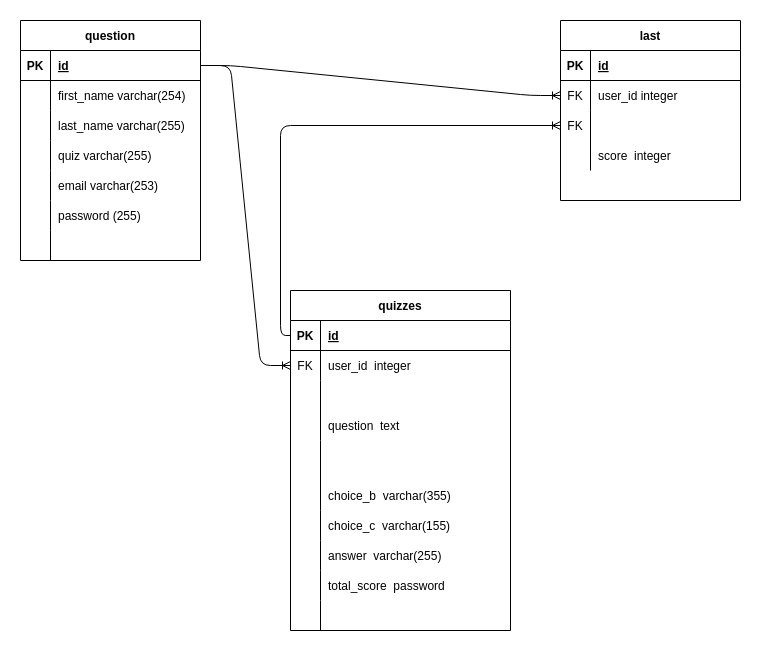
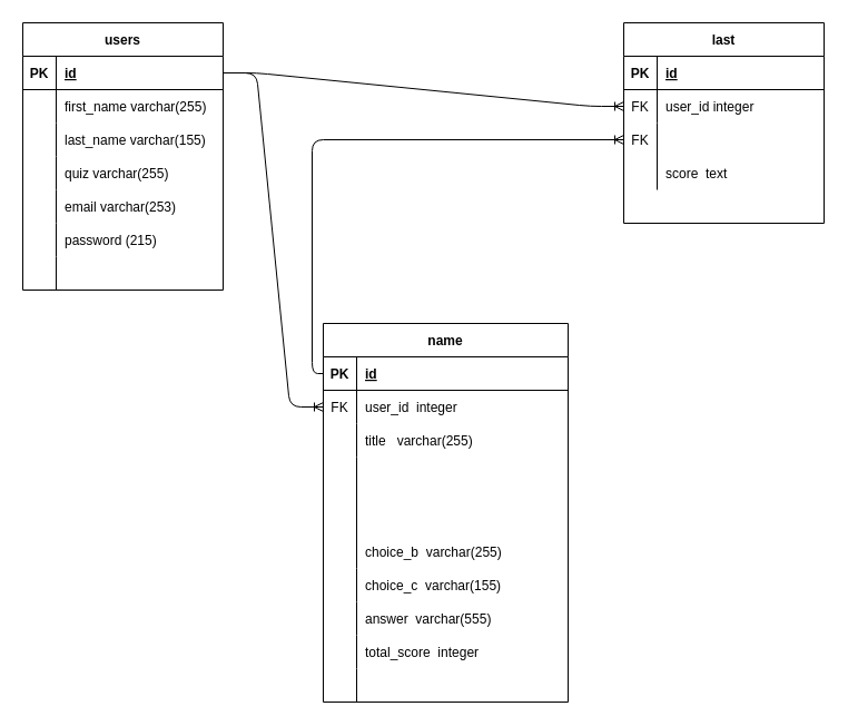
  <mxCell id="0" />
  <mxCell id="1" parent="0" />
- <mxCell id="2" value="question" style="shape=table;startSize=30;container=1;collapsible=1;childLayout=tableLayout;fixedRows=1;rowLines=0;fontStyle=1;align=center;resizeLast=1;" vertex="1" parent="1"><mxGeometry x="20" y="20" width="180" height="240" as="geometry" /></mxCell>
+ <mxCell id="2" value="users" style="shape=table;startSize=30;container=1;collapsible=1;childLayout=tableLayout;fixedRows=1;rowLines=0;fontStyle=1;align=center;resizeLast=1;" vertex="1" parent="1"><mxGeometry x="20" y="20" width="180" height="240" as="geometry" /></mxCell>
  <mxCell id="3" value="" style="shape=partialRectangle;collapsible=0;dropTarget=0;pointerEvents=0;fillColor=none;top=0;left=0;bottom=1;right=0;points=[[0,0.5],[1,0.5]];portConstraint=eastwest;" vertex="1" parent="2"><mxGeometry y="30" width="180" height="30" as="geometry" /></mxCell>
  <mxCell id="4" value="PK" style="shape=partialRectangle;connectable=0;fillColor=none;top=0;left=0;bottom=0;right=0;fontStyle=1;overflow=hidden;" vertex="1" parent="3"><mxGeometry width="30" height="30" as="geometry" /></mxCell>
  <mxCell id="5" value="id" style="shape=partialRectangle;connectable=0;fillColor=none;top=0;left=0;bottom=0;right=0;align=left;spacingLeft=6;fontStyle=5;overflow=hidden;" vertex="1" parent="3"><mxGeometry x="30" width="150" height="30" as="geometry" /></mxCell>
  <mxCell id="6" value="" style="shape=partialRectangle;collapsible=0;dropTarget=0;pointerEvents=0;fillColor=none;top=0;left=0;bottom=0;right=0;points=[[0,0.5],[1,0.5]];portConstraint=eastwest;" vertex="1" parent="2"><mxGeometry y="60" width="180" height="30" as="geometry" /></mxCell>
  <mxCell id="7" value="" style="shape=partialRectangle;connectable=0;fillColor=none;top=0;left=0;bottom=0;right=0;editable=1;overflow=hidden;" vertex="1" parent="6"><mxGeometry width="30" height="30" as="geometry" /></mxCell>
- <mxCell id="8" value="first_name varchar(254)" style="shape=partialRectangle;connectable=0;fillColor=none;top=0;left=0;bottom=0;right=0;align=left;spacingLeft=6;overflow=hidden;" vertex="1" parent="6"><mxGeometry x="30" width="150" height="30" as="geometry" /></mxCell>
+ <mxCell id="8" value="first_name varchar(255)" style="shape=partialRectangle;connectable=0;fillColor=none;top=0;left=0;bottom=0;right=0;align=left;spacingLeft=6;overflow=hidden;" vertex="1" parent="6"><mxGeometry x="30" width="150" height="30" as="geometry" /></mxCell>
  <mxCell id="9" value="" style="shape=partialRectangle;collapsible=0;dropTarget=0;pointerEvents=0;fillColor=none;top=0;left=0;bottom=0;right=0;points=[[0,0.5],[1,0.5]];portConstraint=eastwest;" vertex="1" parent="2"><mxGeometry y="90" width="180" height="30" as="geometry" /></mxCell>
  <mxCell id="10" value="" style="shape=partialRectangle;connectable=0;fillColor=none;top=0;left=0;bottom=0;right=0;editable=1;overflow=hidden;" vertex="1" parent="9"><mxGeometry width="30" height="30" as="geometry" /></mxCell>
- <mxCell id="11" value="last_name varchar(255)" style="shape=partialRectangle;connectable=0;fillColor=none;top=0;left=0;bottom=0;right=0;align=left;spacingLeft=6;overflow=hidden;" vertex="1" parent="9"><mxGeometry x="30" width="150" height="30" as="geometry" /></mxCell>
+ <mxCell id="11" value="last_name varchar(155)" style="shape=partialRectangle;connectable=0;fillColor=none;top=0;left=0;bottom=0;right=0;align=left;spacingLeft=6;overflow=hidden;" vertex="1" parent="9"><mxGeometry x="30" width="150" height="30" as="geometry" /></mxCell>
  <mxCell id="12" value="" style="shape=partialRectangle;collapsible=0;dropTarget=0;pointerEvents=0;fillColor=none;top=0;left=0;bottom=0;right=0;points=[[0,0.5],[1,0.5]];portConstraint=eastwest;" vertex="1" parent="2"><mxGeometry y="120" width="180" height="30" as="geometry" /></mxCell>
  <mxCell id="13" value="" style="shape=partialRectangle;connectable=0;fillColor=none;top=0;left=0;bottom=0;right=0;editable=1;overflow=hidden;" vertex="1" parent="12"><mxGeometry width="30" height="30" as="geometry" /></mxCell>
  <mxCell id="14" value="quiz varchar(255)" style="shape=partialRectangle;connectable=0;fillColor=none;top=0;left=0;bottom=0;right=0;align=left;spacingLeft=6;overflow=hidden;" vertex="1" parent="12"><mxGeometry x="30" width="150" height="30" as="geometry" /></mxCell>
  <mxCell id="15" value="" style="shape=partialRectangle;collapsible=0;dropTarget=0;pointerEvents=0;fillColor=none;top=0;left=0;bottom=0;right=0;points=[[0,0.5],[1,0.5]];portConstraint=eastwest;" vertex="1" parent="2"><mxGeometry y="150" width="180" height="30" as="geometry" /></mxCell>
  <mxCell id="16" value="" style="shape=partialRectangle;connectable=0;fillColor=none;top=0;left=0;bottom=0;right=0;editable=1;overflow=hidden;" vertex="1" parent="15"><mxGeometry width="30" height="30" as="geometry" /></mxCell>
  <mxCell id="17" value="email varchar(253)" style="shape=partialRectangle;connectable=0;fillColor=none;top=0;left=0;bottom=0;right=0;align=left;spacingLeft=6;overflow=hidden;" vertex="1" parent="15"><mxGeometry x="30" width="150" height="30" as="geometry" /></mxCell>
  <mxCell id="18" value="" style="shape=partialRectangle;collapsible=0;dropTarget=0;pointerEvents=0;fillColor=none;top=0;left=0;bottom=0;right=0;points=[[0,0.5],[1,0.5]];portConstraint=eastwest;" vertex="1" parent="2"><mxGeometry y="180" width="180" height="30" as="geometry" /></mxCell>
  <mxCell id="19" value="" style="shape=partialRectangle;connectable=0;fillColor=none;top=0;left=0;bottom=0;right=0;editable=1;overflow=hidden;" vertex="1" parent="18"><mxGeometry width="30" height="30" as="geometry" /></mxCell>
- <mxCell id="20" value="password (255)" style="shape=partialRectangle;connectable=0;fillColor=none;top=0;left=0;bottom=0;right=0;align=left;spacingLeft=6;overflow=hidden;" vertex="1" parent="18"><mxGeometry x="30" width="150" height="30" as="geometry" /></mxCell>
+ <mxCell id="20" value="password (215)" style="shape=partialRectangle;connectable=0;fillColor=none;top=0;left=0;bottom=0;right=0;align=left;spacingLeft=6;overflow=hidden;" vertex="1" parent="18"><mxGeometry x="30" width="150" height="30" as="geometry" /></mxCell>
  <mxCell id="21" value="" style="shape=partialRectangle;collapsible=0;dropTarget=0;pointerEvents=0;fillColor=none;top=0;left=0;bottom=0;right=0;points=[[0,0.5],[1,0.5]];portConstraint=eastwest;" vertex="1" parent="2"><mxGeometry y="210" width="180" height="30" as="geometry" /></mxCell>
  <mxCell id="22" value="" style="shape=partialRectangle;connectable=0;fillColor=none;top=0;left=0;bottom=0;right=0;editable=1;overflow=hidden;" vertex="1" parent="21"><mxGeometry width="30" height="30" as="geometry" /></mxCell>
  <mxCell id="23" value="" style="shape=partialRectangle;connectable=0;fillColor=none;top=0;left=0;bottom=0;right=0;align=left;spacingLeft=6;overflow=hidden;" vertex="1" parent="21"><mxGeometry x="30" width="150" height="30" as="geometry" /></mxCell>
- <mxCell id="24" value="quizzes" style="shape=table;startSize=30;container=1;collapsible=1;childLayout=tableLayout;fixedRows=1;rowLines=0;fontStyle=1;align=center;resizeLast=1;" vertex="1" parent="1"><mxGeometry x="290" y="290" width="220" height="340" as="geometry" /></mxCell>
+ <mxCell id="24" value="name" style="shape=table;startSize=30;container=1;collapsible=1;childLayout=tableLayout;fixedRows=1;rowLines=0;fontStyle=1;align=center;resizeLast=1;" vertex="1" parent="1"><mxGeometry x="290" y="290" width="220" height="340" as="geometry" /></mxCell>
  <mxCell id="25" value="" style="shape=partialRectangle;collapsible=0;dropTarget=0;pointerEvents=0;fillColor=none;top=0;left=0;bottom=1;right=0;points=[[0,0.5],[1,0.5]];portConstraint=eastwest;" vertex="1" parent="24"><mxGeometry y="30" width="220" height="30" as="geometry" /></mxCell>
  <mxCell id="26" value="PK" style="shape=partialRectangle;connectable=0;fillColor=none;top=0;left=0;bottom=0;right=0;fontStyle=1;overflow=hidden;" vertex="1" parent="25"><mxGeometry width="30" height="30" as="geometry" /></mxCell>
  <mxCell id="27" value="id" style="shape=partialRectangle;connectable=0;fillColor=none;top=0;left=0;bottom=0;right=0;align=left;spacingLeft=6;fontStyle=5;overflow=hidden;" vertex="1" parent="25"><mxGeometry x="30" width="190" height="30" as="geometry" /></mxCell>
  <mxCell id="28" value="" style="shape=partialRectangle;collapsible=0;dropTarget=0;pointerEvents=0;fillColor=none;top=0;left=0;bottom=0;right=0;points=[[0,0.5],[1,0.5]];portConstraint=eastwest;" vertex="1" parent="24"><mxGeometry y="60" width="220" height="30" as="geometry" /></mxCell>
  <mxCell id="29" value="FK" style="shape=partialRectangle;connectable=0;fillColor=none;top=0;left=0;bottom=0;right=0;editable=1;overflow=hidden;" vertex="1" parent="28"><mxGeometry width="30" height="30" as="geometry" /></mxCell>
  <mxCell id="30" value="user_id  integer" style="shape=partialRectangle;connectable=0;fillColor=none;top=0;left=0;bottom=0;right=0;align=left;spacingLeft=6;overflow=hidden;" vertex="1" parent="28"><mxGeometry x="30" width="190" height="30" as="geometry" /></mxCell>
  <mxCell id="31" value="" style="shape=partialRectangle;collapsible=0;dropTarget=0;pointerEvents=0;fillColor=none;top=0;left=0;bottom=0;right=0;points=[[0,0.5],[1,0.5]];portConstraint=eastwest;" vertex="1" parent="24"><mxGeometry y="90" width="220" height="30" as="geometry" /></mxCell>
  <mxCell id="32" value="" style="shape=partialRectangle;connectable=0;fillColor=none;top=0;left=0;bottom=0;right=0;editable=1;overflow=hidden;" vertex="1" parent="31"><mxGeometry width="30" height="30" as="geometry" /></mxCell>
+ <mxCell id="33" value="title   varchar(255)" style="shape=partialRectangle;connectable=0;fillColor=none;top=0;left=0;bottom=0;right=0;align=left;spacingLeft=6;overflow=hidden;" vertex="1" parent="31"><mxGeometry x="30" width="190" height="30" as="geometry" /></mxCell>
  <mxCell id="34" value="" style="shape=partialRectangle;collapsible=0;dropTarget=0;pointerEvents=0;fillColor=none;top=0;left=0;bottom=0;right=0;points=[[0,0.5],[1,0.5]];portConstraint=eastwest;" vertex="1" parent="24"><mxGeometry y="120" width="220" height="30" as="geometry" /></mxCell>
  <mxCell id="35" value="" style="shape=partialRectangle;connectable=0;fillColor=none;top=0;left=0;bottom=0;right=0;editable=1;overflow=hidden;" vertex="1" parent="34"><mxGeometry width="30" height="30" as="geometry" /></mxCell>
- <mxCell id="36" value="question  text" style="shape=partialRectangle;connectable=0;fillColor=none;top=0;left=0;bottom=0;right=0;align=left;spacingLeft=6;overflow=hidden;" vertex="1" parent="34"><mxGeometry x="30" width="190" height="30" as="geometry" /></mxCell>
  <mxCell id="37" value="" style="shape=partialRectangle;collapsible=0;dropTarget=0;pointerEvents=0;fillColor=none;top=0;left=0;bottom=0;right=0;points=[[0,0.5],[1,0.5]];portConstraint=eastwest;" vertex="1" parent="24"><mxGeometry y="150" width="220" height="40" as="geometry" /></mxCell>
  <mxCell id="38" value="" style="shape=partialRectangle;connectable=0;fillColor=none;top=0;left=0;bottom=0;right=0;editable=1;overflow=hidden;" vertex="1" parent="37"><mxGeometry width="30" height="40" as="geometry" /></mxCell>
  <mxCell id="39" value="" style="shape=partialRectangle;collapsible=0;dropTarget=0;pointerEvents=0;fillColor=none;top=0;left=0;bottom=0;right=0;points=[[0,0.5],[1,0.5]];portConstraint=eastwest;" vertex="1" parent="24"><mxGeometry y="190" width="220" height="30" as="geometry" /></mxCell>
  <mxCell id="40" value="" style="shape=partialRectangle;connectable=0;fillColor=none;top=0;left=0;bottom=0;right=0;editable=1;overflow=hidden;" vertex="1" parent="39"><mxGeometry width="30" height="30" as="geometry" /></mxCell>
- <mxCell id="41" value="choice_b  varchar(355)" style="shape=partialRectangle;connectable=0;fillColor=none;top=0;left=0;bottom=0;right=0;align=left;spacingLeft=6;overflow=hidden;" vertex="1" parent="39"><mxGeometry x="30" width="190" height="30" as="geometry" /></mxCell>
+ <mxCell id="41" value="choice_b  varchar(255)" style="shape=partialRectangle;connectable=0;fillColor=none;top=0;left=0;bottom=0;right=0;align=left;spacingLeft=6;overflow=hidden;" vertex="1" parent="39"><mxGeometry x="30" width="190" height="30" as="geometry" /></mxCell>
  <mxCell id="42" value="" style="shape=partialRectangle;collapsible=0;dropTarget=0;pointerEvents=0;fillColor=none;top=0;left=0;bottom=0;right=0;points=[[0,0.5],[1,0.5]];portConstraint=eastwest;" vertex="1" parent="24"><mxGeometry y="220" width="220" height="30" as="geometry" /></mxCell>
  <mxCell id="43" value="" style="shape=partialRectangle;connectable=0;fillColor=none;top=0;left=0;bottom=0;right=0;editable=1;overflow=hidden;" vertex="1" parent="42"><mxGeometry width="30" height="30" as="geometry" /></mxCell>
  <mxCell id="44" value="choice_c  varchar(155)" style="shape=partialRectangle;connectable=0;fillColor=none;top=0;left=0;bottom=0;right=0;align=left;spacingLeft=6;overflow=hidden;" vertex="1" parent="42"><mxGeometry x="30" width="190" height="30" as="geometry" /></mxCell>
  <mxCell id="45" value="" style="shape=partialRectangle;collapsible=0;dropTarget=0;pointerEvents=0;fillColor=none;top=0;left=0;bottom=0;right=0;points=[[0,0.5],[1,0.5]];portConstraint=eastwest;" vertex="1" parent="24"><mxGeometry y="250" width="220" height="30" as="geometry" /></mxCell>
  <mxCell id="46" value="" style="shape=partialRectangle;connectable=0;fillColor=none;top=0;left=0;bottom=0;right=0;editable=1;overflow=hidden;" vertex="1" parent="45"><mxGeometry width="30" height="30" as="geometry" /></mxCell>
- <mxCell id="47" value="answer  varchar(255)" style="shape=partialRectangle;connectable=0;fillColor=none;top=0;left=0;bottom=0;right=0;align=left;spacingLeft=6;overflow=hidden;" vertex="1" parent="45"><mxGeometry x="30" width="190" height="30" as="geometry" /></mxCell>
+ <mxCell id="47" value="answer  varchar(555)" style="shape=partialRectangle;connectable=0;fillColor=none;top=0;left=0;bottom=0;right=0;align=left;spacingLeft=6;overflow=hidden;" vertex="1" parent="45"><mxGeometry x="30" width="190" height="30" as="geometry" /></mxCell>
  <mxCell id="48" value="" style="shape=partialRectangle;collapsible=0;dropTarget=0;pointerEvents=0;fillColor=none;top=0;left=0;bottom=0;right=0;points=[[0,0.5],[1,0.5]];portConstraint=eastwest;" vertex="1" parent="24"><mxGeometry y="280" width="220" height="30" as="geometry" /></mxCell>
  <mxCell id="49" value="" style="shape=partialRectangle;connectable=0;fillColor=none;top=0;left=0;bottom=0;right=0;editable=1;overflow=hidden;" vertex="1" parent="48"><mxGeometry width="30" height="30" as="geometry" /></mxCell>
- <mxCell id="50" value="total_score  password" style="shape=partialRectangle;connectable=0;fillColor=none;top=0;left=0;bottom=0;right=0;align=left;spacingLeft=6;overflow=hidden;" vertex="1" parent="48"><mxGeometry x="30" width="190" height="30" as="geometry" /></mxCell>
+ <mxCell id="50" value="total_score  integer" style="shape=partialRectangle;connectable=0;fillColor=none;top=0;left=0;bottom=0;right=0;align=left;spacingLeft=6;overflow=hidden;" vertex="1" parent="48"><mxGeometry x="30" width="190" height="30" as="geometry" /></mxCell>
  <mxCell id="51" value="" style="shape=partialRectangle;collapsible=0;dropTarget=0;pointerEvents=0;fillColor=none;top=0;left=0;bottom=0;right=0;points=[[0,0.5],[1,0.5]];portConstraint=eastwest;" vertex="1" parent="24"><mxGeometry y="310" width="220" height="30" as="geometry" /></mxCell>
  <mxCell id="52" value="" style="shape=partialRectangle;connectable=0;fillColor=none;top=0;left=0;bottom=0;right=0;editable=1;overflow=hidden;" vertex="1" parent="51"><mxGeometry width="30" height="30" as="geometry" /></mxCell>
  <mxCell id="53" value="" style="shape=partialRectangle;connectable=0;fillColor=none;top=0;left=0;bottom=0;right=0;align=left;spacingLeft=6;overflow=hidden;" vertex="1" parent="51"><mxGeometry x="30" width="190" height="30" as="geometry" /></mxCell>
  <mxCell id="54" value="" style="edgeStyle=entityRelationEdgeStyle;fontSize=12;html=1;endArrow=ERoneToMany;exitX=1;exitY=0.5;exitDx=0;exitDy=0;entryX=0;entryY=0.5;entryDx=0;entryDy=0;" edge="1" parent="1" source="3" target="28"><mxGeometry width="100" height="100" relative="1" as="geometry"><mxPoint x="480" y="410" as="sourcePoint" /><mxPoint x="240" y="370" as="targetPoint" /></mxGeometry></mxCell>
  <mxCell id="55" value="last" style="shape=table;startSize=30;container=1;collapsible=1;childLayout=tableLayout;fixedRows=1;rowLines=0;fontStyle=1;align=center;resizeLast=1;" vertex="1" parent="1"><mxGeometry x="560" y="20" width="180" height="180" as="geometry" /></mxCell>
  <mxCell id="56" value="" style="shape=partialRectangle;collapsible=0;dropTarget=0;pointerEvents=0;fillColor=none;top=0;left=0;bottom=1;right=0;points=[[0,0.5],[1,0.5]];portConstraint=eastwest;" vertex="1" parent="55"><mxGeometry y="30" width="180" height="30" as="geometry" /></mxCell>
  <mxCell id="57" value="PK" style="shape=partialRectangle;connectable=0;fillColor=none;top=0;left=0;bottom=0;right=0;fontStyle=1;overflow=hidden;" vertex="1" parent="56"><mxGeometry width="30" height="30" as="geometry" /></mxCell>
  <mxCell id="58" value="id" style="shape=partialRectangle;connectable=0;fillColor=none;top=0;left=0;bottom=0;right=0;align=left;spacingLeft=6;fontStyle=5;overflow=hidden;" vertex="1" parent="56"><mxGeometry x="30" width="150" height="30" as="geometry" /></mxCell>
  <mxCell id="59" value="" style="shape=partialRectangle;collapsible=0;dropTarget=0;pointerEvents=0;fillColor=none;top=0;left=0;bottom=0;right=0;points=[[0,0.5],[1,0.5]];portConstraint=eastwest;" vertex="1" parent="55"><mxGeometry y="60" width="180" height="30" as="geometry" /></mxCell>
  <mxCell id="60" value="FK" style="shape=partialRectangle;connectable=0;fillColor=none;top=0;left=0;bottom=0;right=0;editable=1;overflow=hidden;" vertex="1" parent="59"><mxGeometry width="30" height="30" as="geometry" /></mxCell>
  <mxCell id="61" value="user_id integer" style="shape=partialRectangle;connectable=0;fillColor=none;top=0;left=0;bottom=0;right=0;align=left;spacingLeft=6;overflow=hidden;" vertex="1" parent="59"><mxGeometry x="30" width="150" height="30" as="geometry" /></mxCell>
  <mxCell id="62" value="" style="shape=partialRectangle;collapsible=0;dropTarget=0;pointerEvents=0;fillColor=none;top=0;left=0;bottom=0;right=0;points=[[0,0.5],[1,0.5]];portConstraint=eastwest;" vertex="1" parent="55"><mxGeometry y="90" width="180" height="30" as="geometry" /></mxCell>
  <mxCell id="63" value="FK" style="shape=partialRectangle;connectable=0;fillColor=none;top=0;left=0;bottom=0;right=0;editable=1;overflow=hidden;" vertex="1" parent="62"><mxGeometry width="30" height="30" as="geometry" /></mxCell>
  <mxCell id="64" value="" style="shape=partialRectangle;collapsible=0;dropTarget=0;pointerEvents=0;fillColor=none;top=0;left=0;bottom=0;right=0;points=[[0,0.5],[1,0.5]];portConstraint=eastwest;" vertex="1" parent="55"><mxGeometry y="120" width="180" height="30" as="geometry" /></mxCell>
  <mxCell id="65" value="" style="shape=partialRectangle;connectable=0;fillColor=none;top=0;left=0;bottom=0;right=0;editable=1;overflow=hidden;" vertex="1" parent="64"><mxGeometry width="30" height="30" as="geometry" /></mxCell>
- <mxCell id="66" value="score  integer" style="shape=partialRectangle;connectable=0;fillColor=none;top=0;left=0;bottom=0;right=0;align=left;spacingLeft=6;overflow=hidden;" vertex="1" parent="64"><mxGeometry x="30" width="150" height="30" as="geometry" /></mxCell>
+ <mxCell id="66" value="score  text" style="shape=partialRectangle;connectable=0;fillColor=none;top=0;left=0;bottom=0;right=0;align=left;spacingLeft=6;overflow=hidden;" vertex="1" parent="64"><mxGeometry x="30" width="150" height="30" as="geometry" /></mxCell>
  <mxCell id="67" value="" style="edgeStyle=entityRelationEdgeStyle;fontSize=12;html=1;endArrow=ERoneToMany;exitX=1;exitY=0.5;exitDx=0;exitDy=0;entryX=0;entryY=0.5;entryDx=0;entryDy=0;" edge="1" parent="1" source="3" target="59"><mxGeometry width="100" height="100" relative="1" as="geometry"><mxPoint x="340" y="410" as="sourcePoint" /><mxPoint x="440" y="310" as="targetPoint" /></mxGeometry></mxCell>
  <mxCell id="68" value="" style="edgeStyle=orthogonalEdgeStyle;fontSize=12;html=1;endArrow=ERoneToMany;exitX=0;exitY=0.5;exitDx=0;exitDy=0;entryX=0;entryY=0.5;entryDx=0;entryDy=0;" edge="1" parent="1" source="25" target="62"><mxGeometry width="100" height="100" relative="1" as="geometry"><mxPoint x="340" y="410" as="sourcePoint" /><mxPoint x="440" y="310" as="targetPoint" /></mxGeometry></mxCell>
